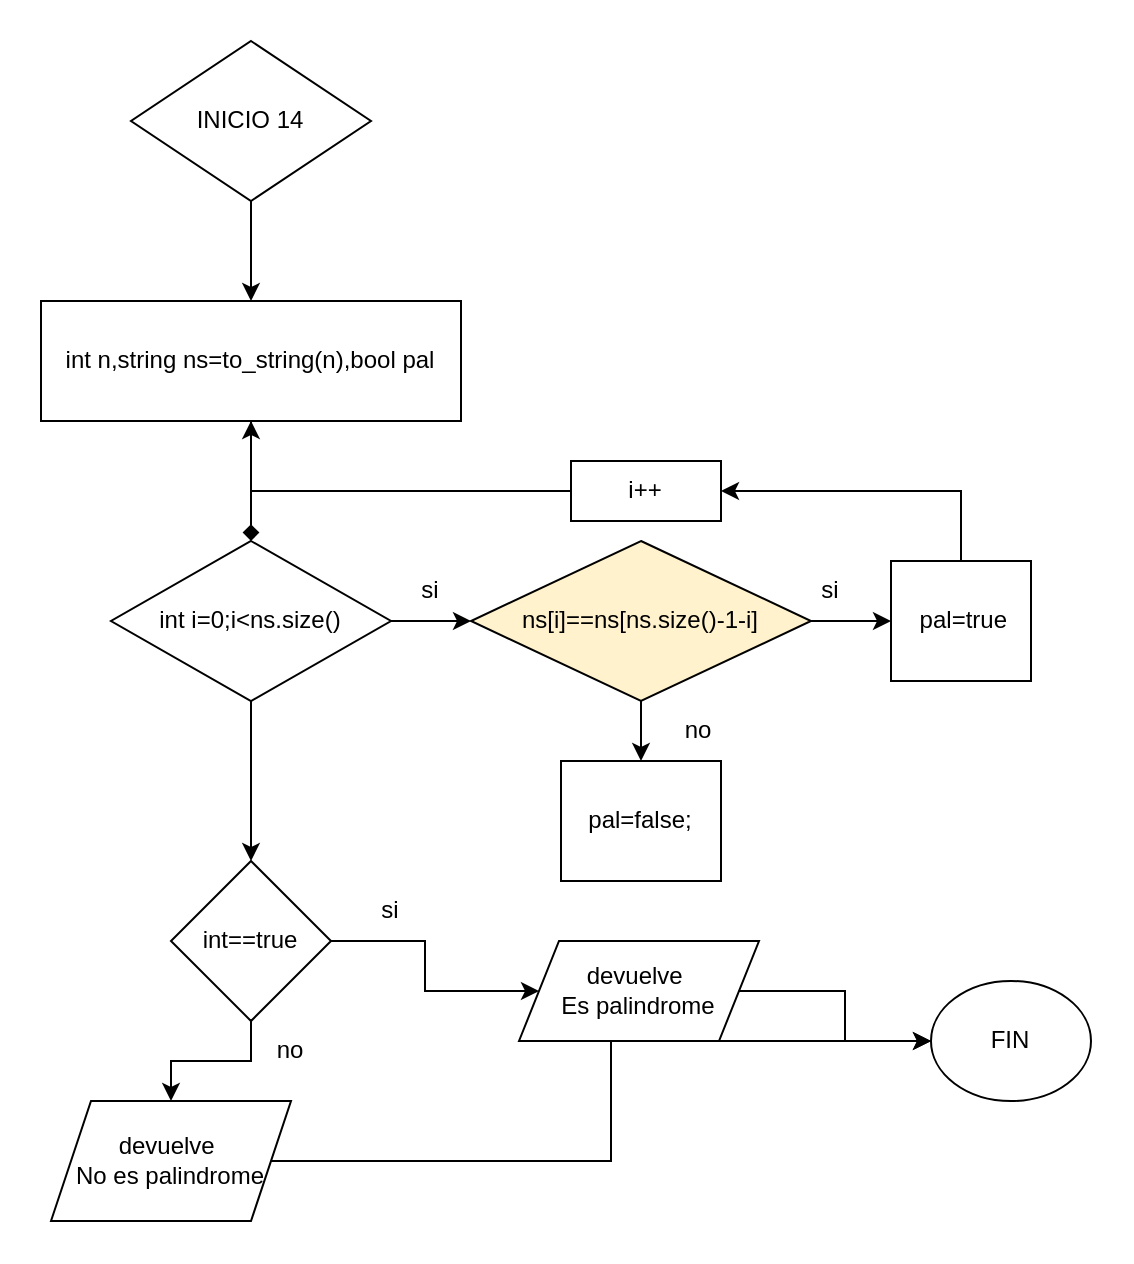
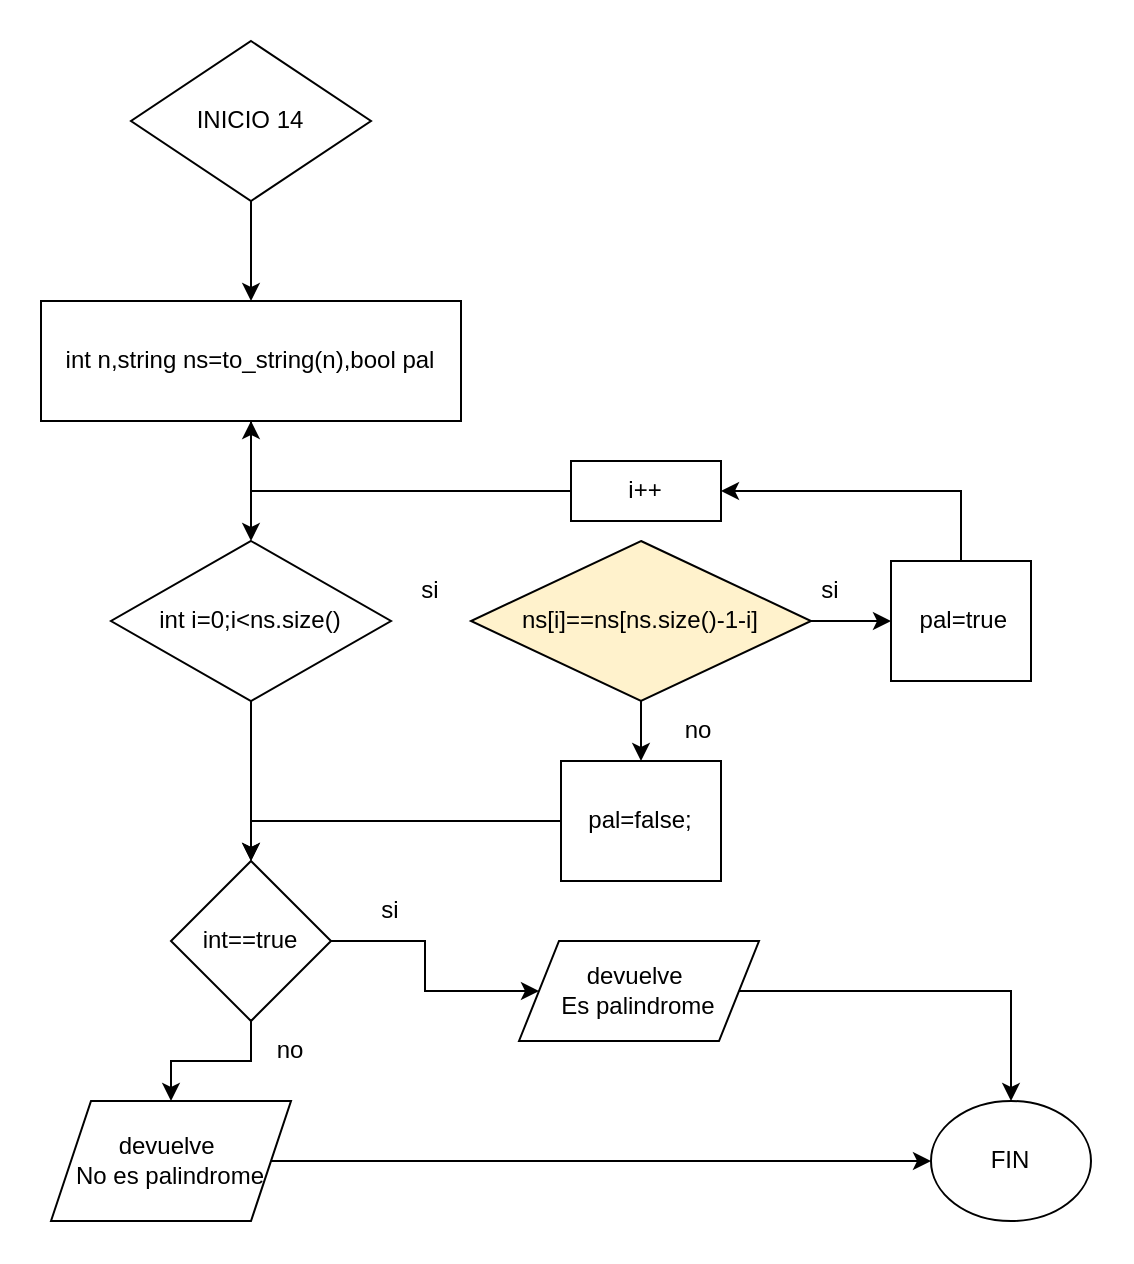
  <mxCell id="0" />
  <mxCell id="1" parent="0" />
  <mxCell id="2" value="" style="edgeStyle=orthogonalEdgeStyle;rounded=0;orthogonalLoop=1;jettySize=auto;html=1;" edge="1" parent="1" source="3" target="5"><mxGeometry relative="1" as="geometry" /></mxCell>
  <mxCell id="3" value="INICIO 14" style="rhombus;whiteSpace=wrap;html=1;" vertex="1" parent="1"><mxGeometry x="65" y="20" width="120" height="80" as="geometry" /></mxCell>
- <mxCell id="4" value="" style="edgeStyle=orthogonalEdgeStyle;rounded=0;orthogonalLoop=1;jettySize=auto;html=1;endArrow=diamond;" edge="1" parent="1" source="5" target="8"><mxGeometry relative="1" as="geometry" /></mxCell>
+ <mxCell id="4" value="" style="edgeStyle=orthogonalEdgeStyle;rounded=0;orthogonalLoop=1;jettySize=auto;html=1;" edge="1" parent="1" source="5" target="8"><mxGeometry relative="1" as="geometry" /></mxCell>
  <mxCell id="5" value="int n,string ns=to_string(n),bool pal" style="whiteSpace=wrap;html=1;" vertex="1" parent="1"><mxGeometry x="20" y="150" width="210" height="60" as="geometry" /></mxCell>
- <mxCell id="6" value="" style="edgeStyle=orthogonalEdgeStyle;rounded=0;orthogonalLoop=1;jettySize=auto;html=1;" edge="1" parent="1" source="8" target="11"><mxGeometry relative="1" as="geometry" /></mxCell>
  <mxCell id="7" value="" style="edgeStyle=orthogonalEdgeStyle;rounded=0;orthogonalLoop=1;jettySize=auto;html=1;" edge="1" parent="1" source="8" target="20"><mxGeometry relative="1" as="geometry" /></mxCell>
  <mxCell id="8" value="int i=0;i&amp;lt;ns.size()" style="rhombus;whiteSpace=wrap;html=1;" vertex="1" parent="1"><mxGeometry x="55" y="270" width="140" height="80" as="geometry" /></mxCell>
  <mxCell id="9" value="" style="edgeStyle=orthogonalEdgeStyle;rounded=0;orthogonalLoop=1;jettySize=auto;html=1;" edge="1" parent="1" source="11" target="13"><mxGeometry relative="1" as="geometry" /></mxCell>
  <mxCell id="10" value="" style="edgeStyle=orthogonalEdgeStyle;rounded=0;orthogonalLoop=1;jettySize=auto;html=1;" edge="1" parent="1" source="11" target="15"><mxGeometry relative="1" as="geometry" /></mxCell>
  <mxCell id="11" value="ns[i]==ns[ns.size()-1-i]" style="rhombus;whiteSpace=wrap;html=1;fillColor=#fff2cc;" vertex="1" parent="1"><mxGeometry x="235" y="270" width="170" height="80" as="geometry" /></mxCell>
  <mxCell id="12" style="edgeStyle=orthogonalEdgeStyle;rounded=0;orthogonalLoop=1;jettySize=auto;html=1;entryX=1;entryY=0.5;entryDx=0;entryDy=0;" edge="1" parent="1" source="13" target="17"><mxGeometry relative="1" as="geometry"><Array as="points"><mxPoint x="480" y="245" /></Array></mxGeometry></mxCell>
  <mxCell id="13" value="&amp;nbsp;pal=true" style="whiteSpace=wrap;html=1;" vertex="1" parent="1"><mxGeometry x="445" y="280" width="70" height="60" as="geometry" /></mxCell>
+ <mxCell id="14" style="edgeStyle=orthogonalEdgeStyle;rounded=0;orthogonalLoop=1;jettySize=auto;html=1;entryX=0.5;entryY=0;entryDx=0;entryDy=0;" edge="1" parent="1" source="15" target="20"><mxGeometry relative="1" as="geometry" /></mxCell>
  <mxCell id="15" value="pal=false;" style="whiteSpace=wrap;html=1;" vertex="1" parent="1"><mxGeometry x="280" y="380" width="80" height="60" as="geometry" /></mxCell>
  <mxCell id="16" style="edgeStyle=orthogonalEdgeStyle;rounded=0;orthogonalLoop=1;jettySize=auto;html=1;" edge="1" parent="1" source="17" target="5"><mxGeometry relative="1" as="geometry" /></mxCell>
  <mxCell id="17" value="i++" style="rounded=0;whiteSpace=wrap;html=1;" vertex="1" parent="1"><mxGeometry x="285" y="230" width="75" height="30" as="geometry" /></mxCell>
  <mxCell id="18" style="edgeStyle=orthogonalEdgeStyle;rounded=0;orthogonalLoop=1;jettySize=auto;html=1;entryX=0;entryY=0.5;entryDx=0;entryDy=0;" edge="1" parent="1" source="20" target="25"><mxGeometry relative="1" as="geometry" /></mxCell>
  <mxCell id="19" value="" style="edgeStyle=orthogonalEdgeStyle;rounded=0;orthogonalLoop=1;jettySize=auto;html=1;" edge="1" parent="1" source="20" target="27"><mxGeometry relative="1" as="geometry" /></mxCell>
  <mxCell id="20" value="int==true" style="rhombus;whiteSpace=wrap;html=1;" vertex="1" parent="1"><mxGeometry x="85" y="430" width="80" height="80" as="geometry" /></mxCell>
  <mxCell id="21" value="no" style="text;html=1;align=center;verticalAlign=middle;whiteSpace=wrap;rounded=0;" vertex="1" parent="1"><mxGeometry x="319" y="350" width="60" height="30" as="geometry" /></mxCell>
  <mxCell id="22" value="si" style="text;html=1;align=center;verticalAlign=middle;whiteSpace=wrap;rounded=0;" vertex="1" parent="1"><mxGeometry x="385" y="280" width="60" height="30" as="geometry" /></mxCell>
  <mxCell id="23" value="si" style="text;html=1;align=center;verticalAlign=middle;whiteSpace=wrap;rounded=0;" vertex="1" parent="1"><mxGeometry x="185" y="280" width="60" height="30" as="geometry" /></mxCell>
  <mxCell id="24" style="edgeStyle=orthogonalEdgeStyle;rounded=0;orthogonalLoop=1;jettySize=auto;html=1;" edge="1" parent="1" source="25" target="28"><mxGeometry relative="1" as="geometry" /></mxCell>
  <mxCell id="25" value="devuelve&amp;nbsp;&lt;div&gt;Es palindrome&lt;br&gt;&lt;/div&gt;" style="shape=parallelogram;perimeter=parallelogramPerimeter;whiteSpace=wrap;html=1;fixedSize=1;" vertex="1" parent="1"><mxGeometry x="259" y="470" width="120" height="50" as="geometry" /></mxCell>
  <mxCell id="26" value="" style="edgeStyle=orthogonalEdgeStyle;rounded=0;orthogonalLoop=1;jettySize=auto;html=1;" edge="1" parent="1" source="27" target="28"><mxGeometry relative="1" as="geometry" /></mxCell>
  <mxCell id="27" value="devuelve&amp;nbsp;&lt;div&gt;No es palindrome&lt;br&gt;&lt;/div&gt;" style="shape=parallelogram;perimeter=parallelogramPerimeter;whiteSpace=wrap;html=1;fixedSize=1;" vertex="1" parent="1"><mxGeometry x="25" y="550" width="120" height="60" as="geometry" /></mxCell>
- <mxCell id="28" value="FIN" style="ellipse;whiteSpace=wrap;html=1;" vertex="1" parent="1"><mxGeometry x="465" y="490" width="80" height="60" as="geometry" /></mxCell>
+ <mxCell id="28" value="FIN" style="ellipse;whiteSpace=wrap;html=1;" vertex="1" parent="1"><mxGeometry x="465" y="550" width="80" height="60" as="geometry" /></mxCell>
  <mxCell id="29" value="si" style="text;html=1;align=center;verticalAlign=middle;whiteSpace=wrap;rounded=0;" vertex="1" parent="1"><mxGeometry x="165" y="440" width="60" height="30" as="geometry" /></mxCell>
  <mxCell id="30" value="no" style="text;html=1;align=center;verticalAlign=middle;whiteSpace=wrap;rounded=0;" vertex="1" parent="1"><mxGeometry x="115" y="510" width="60" height="30" as="geometry" /></mxCell>
